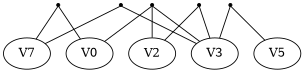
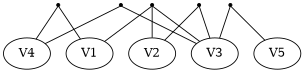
  graph {
    E1 [shape=point]
-   V1 [label=V0]
+   V1
    V2
    V3
    E2 [shape=point]
    E3 [shape=point]
    V5
    E4 [shape=point]
-   V4 [label=V7]
+   V4
    E5 [shape=point]
    E1 -- V1
    E1 -- V2
    E1 -- V3
    E2 -- V2
    E2 -- V3
    E3 -- V3
    E3 -- V5
    E4 -- V3
    E4 -- V4
    E5 -- V1
    E5 -- V4
  }
